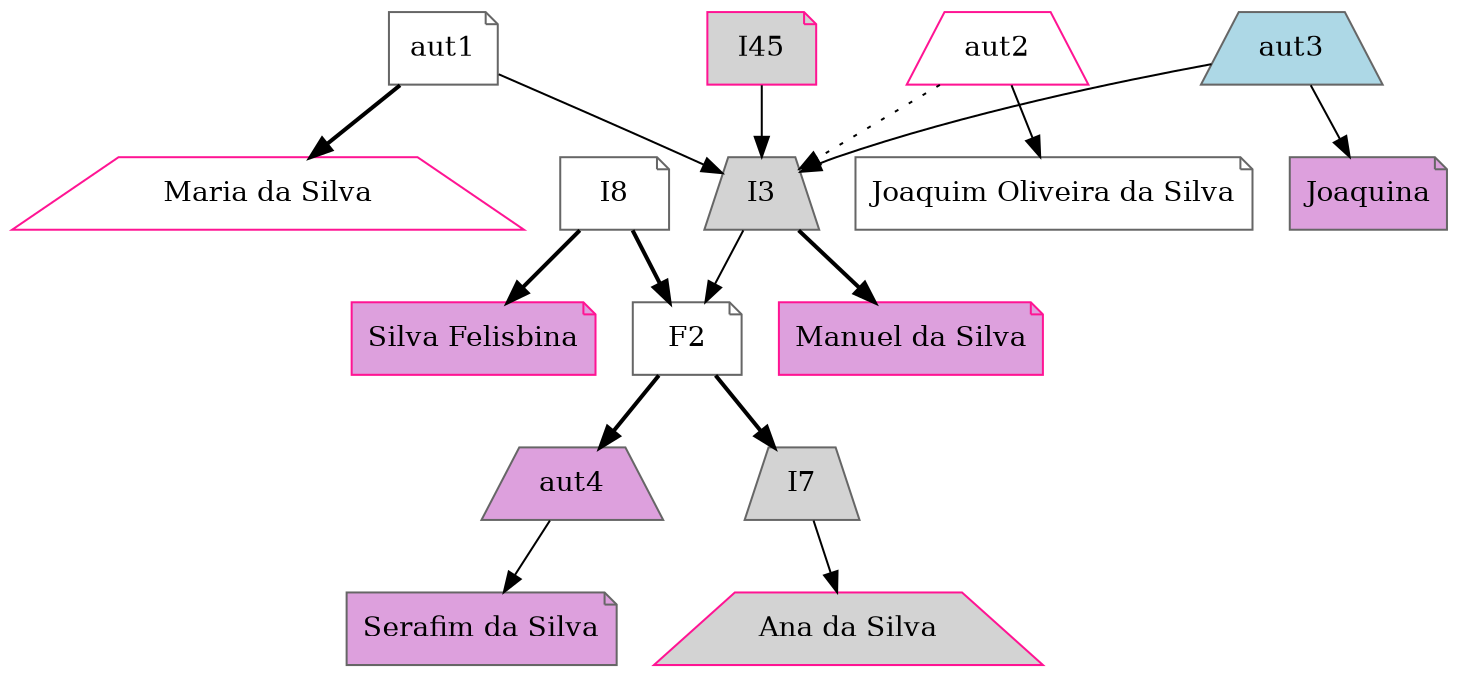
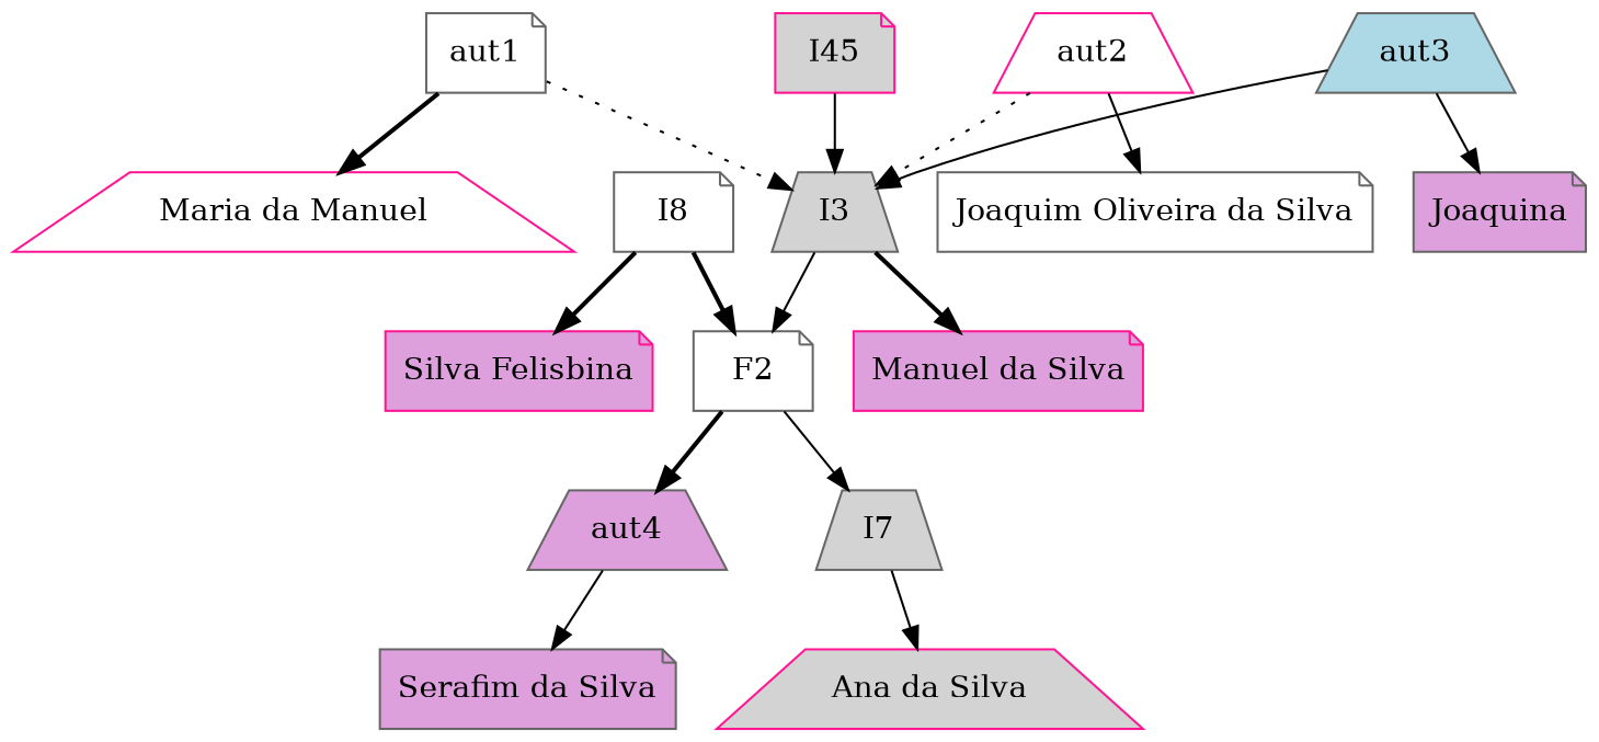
  digraph {
    rankdir=UD
    node [color=gray40 fillcolor=white shape=note style=filled]
    edge [style=solid]
    I3 [fillcolor=lightgrey shape=trapezium]
    "Manuel da Silva" [color=deeppink fillcolor=plum]
    F2
    aut4 [fillcolor=plum shape=trapezium]
    I7 [fillcolor=lightgrey shape=trapezium]
    aut1
-   "Maria da Silva" [color=deeppink shape=trapezium]
+   "Maria da Silva" [color=deeppink shape=trapezium label="Maria da Manuel"]
    aut2 [color=deeppink shape=trapezium]
    "Joaquim Oliveira da Silva"
    aut3 [fillcolor=lightblue shape=trapezium]
    Joaquina [fillcolor=plum]
    I45 [color=deeppink fillcolor=lightgrey]
    "Serafim da Silva" [fillcolor=plum]
    "Ana da Silva" [color=deeppink fillcolor=lightgrey shape=trapezium]
    I8
    n16 [color=deeppink fillcolor=plum label="Silva Felisbina"]
    I3 -> "Manuel da Silva" [style=bold]
    I3 -> F2
    F2 -> aut4 [style=bold]
-   F2 -> I7 [style=bold]
+   F2 -> I7
    aut4 -> "Serafim da Silva"
    I7 -> "Ana da Silva"
-   aut1 -> I3
+   aut1 -> I3 [style=dotted]
    aut1 -> "Maria da Silva" [style=bold]
    aut2 -> I3 [style=dotted]
    aut2 -> "Joaquim Oliveira da Silva"
    aut3 -> I3
    aut3 -> Joaquina
    I45 -> I3
    I8 -> F2 [style=bold]
    I8 -> n16 [style=bold]
  }
